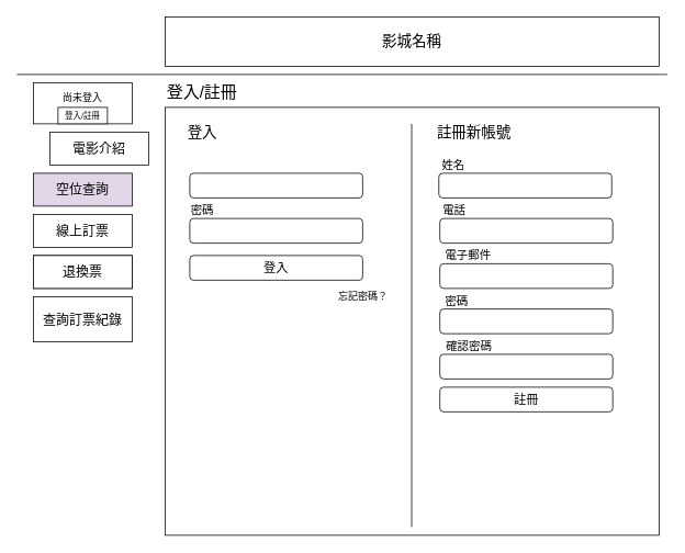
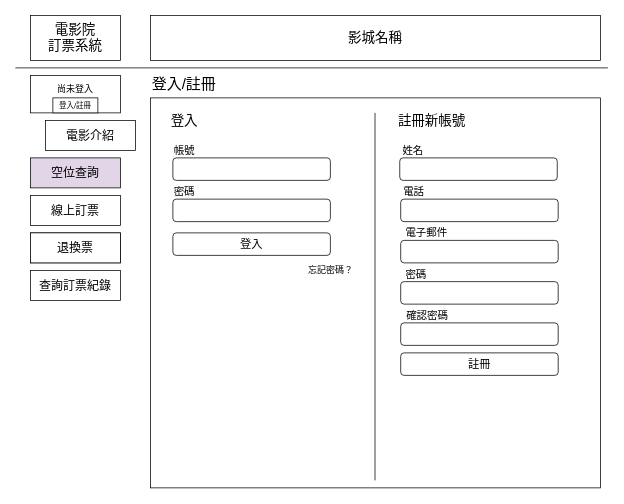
  <mxCell id="0" />
  <mxCell id="1" parent="0" />
  <mxCell id="2" value="" style="rounded=0;whiteSpace=wrap;html=1;" parent="1" vertex="1"><mxGeometry x="200" y="130" width="600" height="520" as="geometry" /></mxCell>
+ <mxCell id="3" value="&lt;span style=&quot;font-size: 18px&quot;&gt;電影院&lt;br&gt;訂票系統&lt;/span&gt;" style="rounded=0;whiteSpace=wrap;html=1;" parent="1" vertex="1"><mxGeometry x="40" y="20" width="120" height="60" as="geometry" /></mxCell>
  <mxCell id="4" value="&lt;font style=&quot;font-size: 18px&quot;&gt;影城名稱&lt;/font&gt;" style="rounded=0;whiteSpace=wrap;html=1;" parent="1" vertex="1"><mxGeometry x="200" y="20" width="600" height="60" as="geometry" /></mxCell>
  <mxCell id="5" value="" style="endArrow=none;html=1;" parent="1" edge="1"><mxGeometry width="50" height="50" relative="1" as="geometry"><mxPoint x="810" y="90" as="sourcePoint" /><mxPoint x="20" y="90" as="targetPoint" /></mxGeometry></mxCell>
  <mxCell id="6" value="&lt;font style=&quot;font-size: 16px&quot;&gt;電影介紹&lt;/font&gt;" style="rounded=0;whiteSpace=wrap;html=1;" parent="1" vertex="1"><mxGeometry x="60" y="160" width="120" height="40" as="geometry" /></mxCell>
  <mxCell id="7" value="尚未登入&lt;br&gt;&amp;nbsp;" style="rounded=0;whiteSpace=wrap;html=1;strokeColor=#000000;align=center;" parent="1" vertex="1"><mxGeometry x="40" y="100" width="120" height="50" as="geometry" /></mxCell>
  <mxCell id="8" value="&lt;font style=&quot;font-size: 20px&quot;&gt;登入/註冊&lt;/font&gt;" style="text;html=1;strokeColor=none;fillColor=none;align=center;verticalAlign=middle;whiteSpace=wrap;rounded=0;" parent="1" vertex="1"><mxGeometry x="200" y="100" width="90" height="20" as="geometry" /></mxCell>
  <mxCell id="9" value="&lt;font style=&quot;font-size: 16px&quot;&gt;線上訂票&lt;/font&gt;" style="rounded=0;whiteSpace=wrap;html=1;" parent="1" vertex="1"><mxGeometry x="40" y="310" width="120" height="40" as="geometry" /></mxCell>
  <mxCell id="10" value="&lt;span style=&quot;font-size: 16px&quot;&gt;退換票&lt;/span&gt;" style="rounded=0;whiteSpace=wrap;html=1;" parent="1" vertex="1"><mxGeometry x="40" y="310" width="120" height="40" as="geometry" /></mxCell>
- <mxCell id="11" value="&lt;font style=&quot;font-size: 16px&quot;&gt;查詢訂票紀錄&lt;/font&gt;" style="rounded=0;whiteSpace=wrap;html=1;" parent="1" vertex="1"><mxGeometry x="40" y="360" width="120" height="55" as="geometry" /></mxCell>
+ <mxCell id="11" value="&lt;font style=&quot;font-size: 16px&quot;&gt;查詢訂票紀錄&lt;/font&gt;" style="rounded=0;whiteSpace=wrap;html=1;" parent="1" vertex="1"><mxGeometry x="40" y="360" width="120" height="40" as="geometry" /></mxCell>
  <mxCell id="12" value="&lt;font style=&quot;font-size: 16px&quot;&gt;空位查詢&lt;/font&gt;" style="rounded=0;whiteSpace=wrap;html=1;fillColor=#e1d5e7;" parent="1" vertex="1"><mxGeometry x="40" y="210" width="120" height="40" as="geometry" /></mxCell>
  <mxCell id="13" value="&lt;font style=&quot;font-size: 10px&quot;&gt;登入/註冊&lt;/font&gt;" style="rounded=0;whiteSpace=wrap;html=1;strokeColor=#000000;" parent="1" vertex="1"><mxGeometry x="70" y="130" width="60" height="20" as="geometry" /></mxCell>
  <mxCell id="14" value="&lt;font style=&quot;font-size: 16px&quot;&gt;線上訂票&lt;/font&gt;" style="rounded=0;whiteSpace=wrap;html=1;" parent="1" vertex="1"><mxGeometry x="40" y="260" width="120" height="40" as="geometry" /></mxCell>
  <mxCell id="15" value="" style="endArrow=none;html=1;" parent="1" edge="1"><mxGeometry width="50" height="50" relative="1" as="geometry"><mxPoint x="499.5" y="640" as="sourcePoint" /><mxPoint x="499.5" y="150" as="targetPoint" /></mxGeometry></mxCell>
  <mxCell id="16" value="&lt;font style=&quot;font-size: 18px&quot;&gt;登入&lt;/font&gt;" style="text;html=1;align=center;verticalAlign=middle;resizable=0;points=[];autosize=1;" parent="1" vertex="1"><mxGeometry x="220" y="150" width="50" height="20" as="geometry" /></mxCell>
  <mxCell id="17" value="&lt;font style=&quot;font-size: 18px&quot;&gt;註冊新帳號&lt;/font&gt;" style="text;html=1;align=center;verticalAlign=middle;resizable=0;points=[];autosize=1;" parent="1" vertex="1"><mxGeometry x="520" y="150" width="110" height="20" as="geometry" /></mxCell>
  <mxCell id="18" value="" style="rounded=1;whiteSpace=wrap;html=1;" parent="1" vertex="1"><mxGeometry x="230" y="210" width="210" height="30" as="geometry" /></mxCell>
+ <mxCell id="19" value="&lt;font style=&quot;font-size: 14px&quot;&gt;帳號&lt;/font&gt;" style="text;html=1;align=center;verticalAlign=middle;resizable=0;points=[];autosize=1;" parent="1" vertex="1"><mxGeometry x="225" y="190" width="40" height="20" as="geometry" /></mxCell>
  <mxCell id="20" value="" style="rounded=1;whiteSpace=wrap;html=1;" parent="1" vertex="1"><mxGeometry x="230" y="265" width="210" height="30" as="geometry" /></mxCell>
  <mxCell id="21" value="&lt;font style=&quot;font-size: 14px&quot;&gt;密碼&lt;/font&gt;" style="text;html=1;align=center;verticalAlign=middle;resizable=0;points=[];autosize=1;" parent="1" vertex="1"><mxGeometry x="225" y="245" width="40" height="20" as="geometry" /></mxCell>
  <mxCell id="22" value="&lt;font style=&quot;font-size: 15px&quot;&gt;登入&lt;/font&gt;" style="rounded=1;whiteSpace=wrap;html=1;" parent="1" vertex="1"><mxGeometry x="230" y="310" width="210" height="30" as="geometry" /></mxCell>
  <mxCell id="23" value="忘記密碼？" style="text;html=1;align=center;verticalAlign=middle;resizable=0;points=[];autosize=1;" parent="1" vertex="1"><mxGeometry x="400" y="350" width="80" height="20" as="geometry" /></mxCell>
  <mxCell id="24" value="" style="rounded=1;whiteSpace=wrap;html=1;" parent="1" vertex="1"><mxGeometry x="532.5" y="210" width="210" height="30" as="geometry" /></mxCell>
  <mxCell id="25" value="&lt;font style=&quot;font-size: 14px&quot;&gt;姓名&lt;/font&gt;" style="text;html=1;align=center;verticalAlign=middle;resizable=0;points=[];autosize=1;" parent="1" vertex="1"><mxGeometry x="530" y="190" width="40" height="20" as="geometry" /></mxCell>
  <mxCell id="26" value="" style="rounded=1;whiteSpace=wrap;html=1;" parent="1" vertex="1"><mxGeometry x="533.75" y="265" width="210" height="30" as="geometry" /></mxCell>
  <mxCell id="27" value="&lt;span style=&quot;font-size: 14px&quot;&gt;電話&lt;/span&gt;" style="text;html=1;align=center;verticalAlign=middle;resizable=0;points=[];autosize=1;" parent="1" vertex="1"><mxGeometry x="531.25" y="245" width="40" height="20" as="geometry" /></mxCell>
  <mxCell id="28" value="" style="rounded=1;whiteSpace=wrap;html=1;" parent="1" vertex="1"><mxGeometry x="533.75" y="375" width="210" height="30" as="geometry" /></mxCell>
  <mxCell id="29" value="&lt;font style=&quot;font-size: 14px&quot;&gt;密碼&lt;/font&gt;" style="text;html=1;align=center;verticalAlign=middle;resizable=0;points=[];autosize=1;" parent="1" vertex="1"><mxGeometry x="533.75" y="355" width="40" height="20" as="geometry" /></mxCell>
  <mxCell id="30" value="" style="rounded=1;whiteSpace=wrap;html=1;" parent="1" vertex="1"><mxGeometry x="533.75" y="430" width="210" height="30" as="geometry" /></mxCell>
  <mxCell id="31" value="&lt;font style=&quot;font-size: 14px&quot;&gt;確認密碼&lt;/font&gt;" style="text;html=1;align=center;verticalAlign=middle;resizable=0;points=[];autosize=1;" parent="1" vertex="1"><mxGeometry x="533.75" y="410" width="70" height="20" as="geometry" /></mxCell>
  <mxCell id="32" value="&lt;span style=&quot;font-size: 15px&quot;&gt;註冊&lt;/span&gt;" style="rounded=1;whiteSpace=wrap;html=1;" parent="1" vertex="1"><mxGeometry x="533.75" y="470" width="210" height="30" as="geometry" /></mxCell>
  <mxCell id="33" value="" style="rounded=1;whiteSpace=wrap;html=1;" parent="1" vertex="1"><mxGeometry x="533.75" y="320" width="210" height="30" as="geometry" /></mxCell>
  <mxCell id="34" value="&lt;span style=&quot;font-size: 14px&quot;&gt;電子郵件&lt;/span&gt;" style="text;html=1;align=center;verticalAlign=middle;resizable=0;points=[];autosize=1;" parent="1" vertex="1"><mxGeometry x="532.5" y="300" width="70" height="20" as="geometry" /></mxCell>
